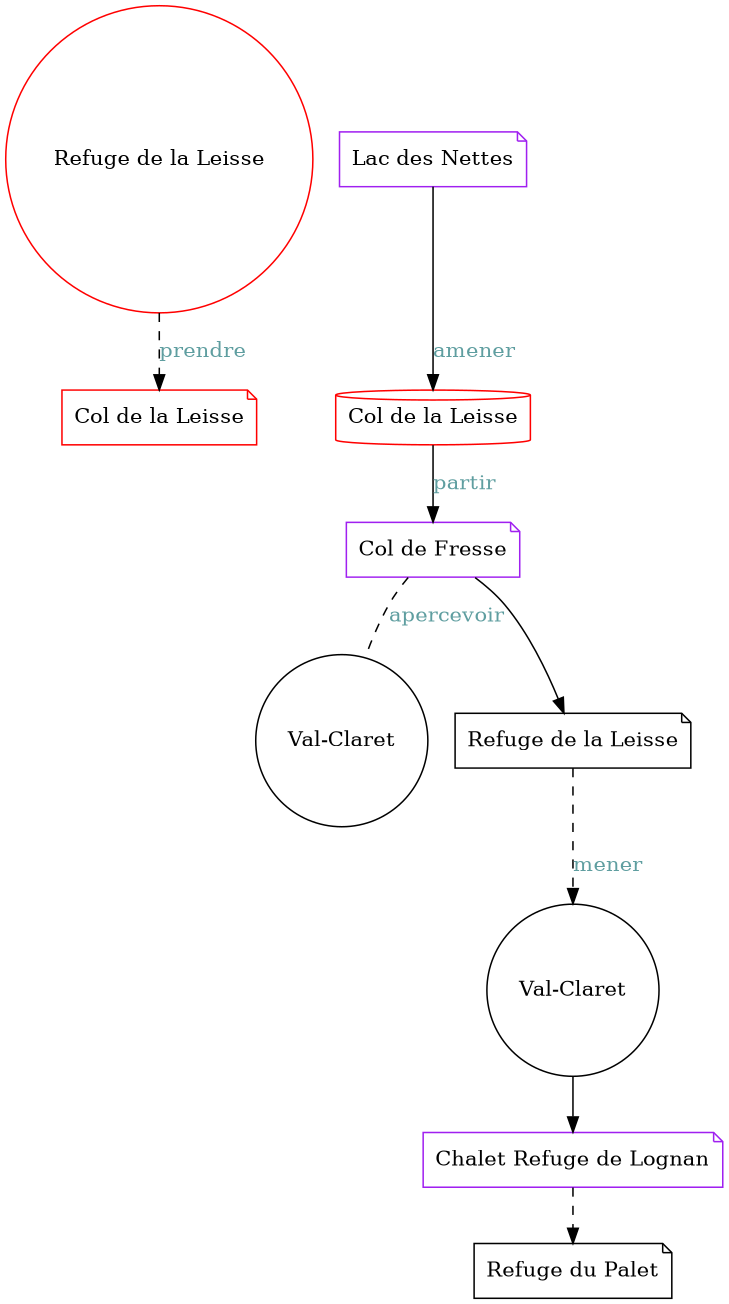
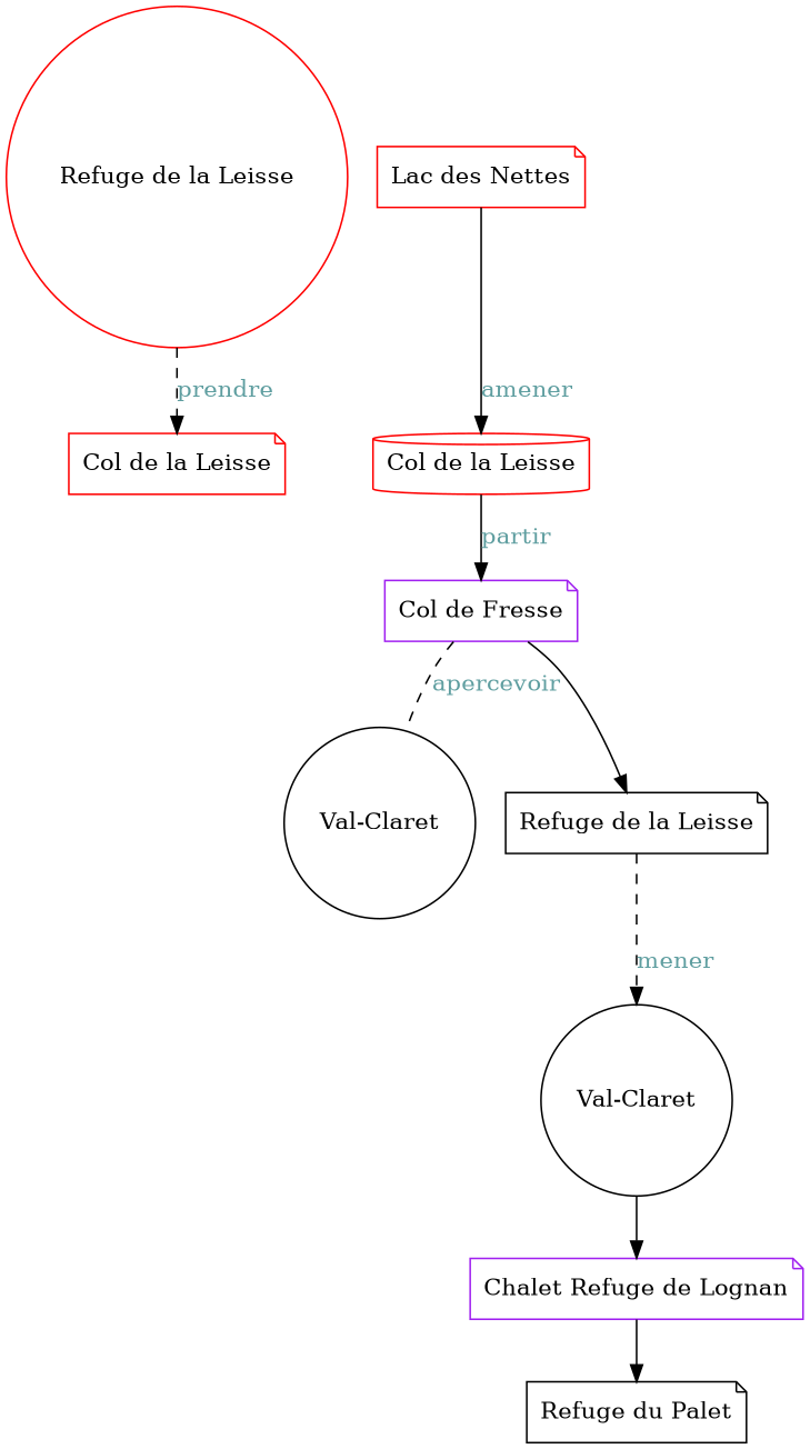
  digraph {
    node [color=black shape=note]
    edge [fontcolor=cadetblue style=dashed]
    n1 [color=red label="Refuge de la Leisse" shape=circle]
    n2 [color=red label="Col de la Leisse"]
-   n3 [color=purple label="Lac des Nettes"]
+   n3 [color=red label="Lac des Nettes"]
    n4 [color=red label="Col de la Leisse" shape=cylinder]
    n5 [color=purple label="Col de Fresse"]
    n6 [label="Val-Claret" shape=circle]
    n7 [label="Refuge de la Leisse"]
    n8 [label="Val-Claret" shape=circle]
    n9 [color=purple label="Chalet Refuge de Lognan"]
    n10 [label="Refuge du Palet"]
    n1 -> n2 [label=prendre]
    n3 -> n4 [label=amener style=solid]
    n4 -> n5 [label=partir style=solid]
    n5 -> n6 [dir=none label=apercevoir]
    n5 -> n7 [style=solid fontcolor=""]
    n7 -> n8 [label=mener]
    n8 -> n9 [style=solid fontcolor=""]
-   n9 -> n10 [fontcolor=""]
+   n9 -> n10 [style=solid fontcolor=""]
  }
